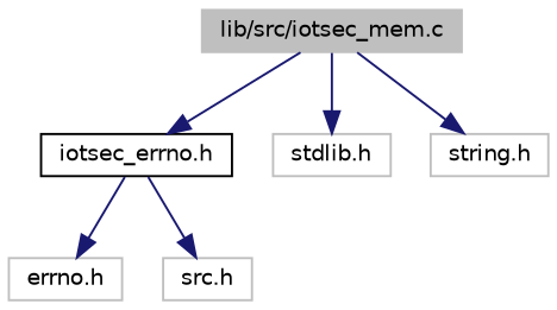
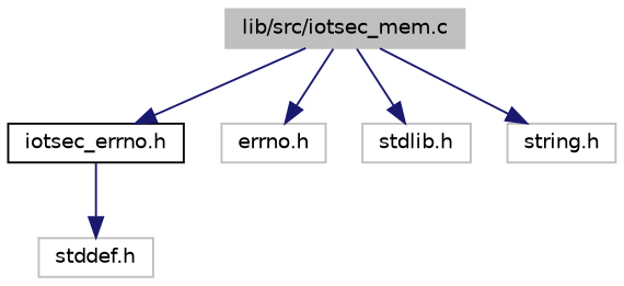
  digraph {
    node [color=grey75 fillcolor=white fontname=Helvetica fontsize=10 shape=record style=filled]
    edge [color=midnightblue fontname=Helvetica fontsize=10 labelfontname=Helvetica labelfontsize=10 style=solid]
    n1 [fillcolor=grey75 fontcolor=black height=0.2 label="lib/src/iotsec_mem.c" width=0.4]
    n2 [color=black height=0.2 label="iotsec_errno.h" width=0.4]
    n3 [height=0.2 label="errno.h" width=0.4]
    n4 [height=0.2 label="stdlib.h" width=0.4]
    n5 [height=0.2 label="string.h" width=0.4]
-   n6 [height=0.2 label="src.h" width=0.4]
+   n6 [height=0.2 label="stddef.h" width=0.4]
    n1 -> n2
-   n2 -> n3
+   n1 -> n3
    n1 -> n4
    n1 -> n5
    n2 -> n6
  }
